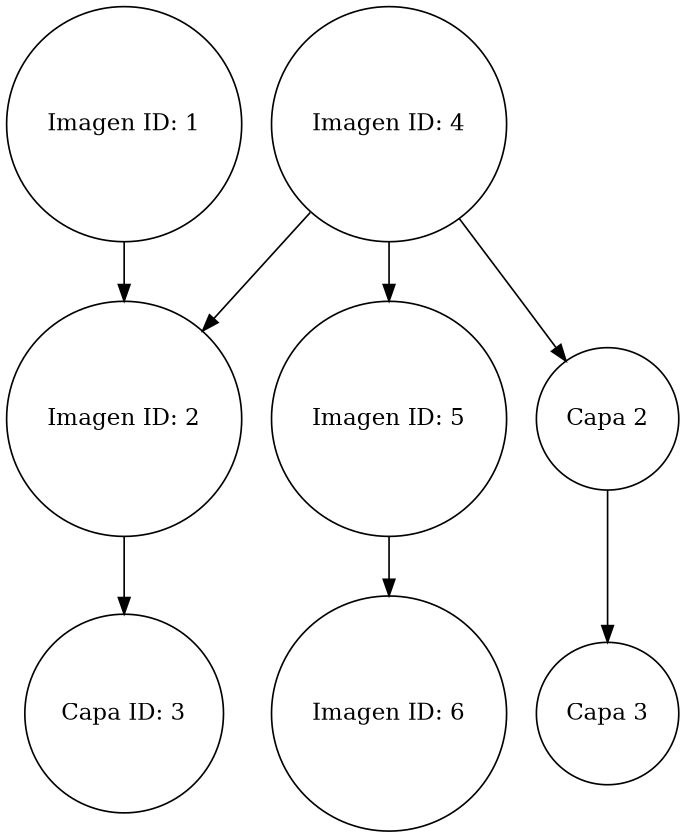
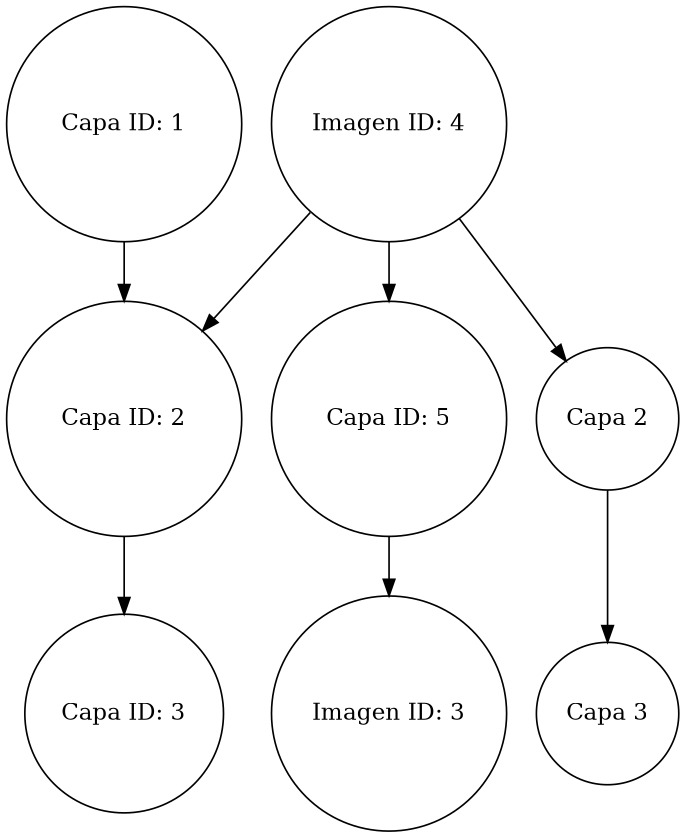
  digraph {
    node [shape=circle]
    n1 [label="Imagen ID: 4"]
-   n2 [label="Imagen ID: 2"]
-   n3 [label="Imagen ID: 5"]
+   n2 [label="Capa ID: 2"]
+   n3 [label="Capa ID: 5"]
    n4 [label="Capa 2"]
    n5 [label="Capa ID: 3"]
-   n6 [label="Imagen ID: 6"]
-   n7 [label="Imagen ID: 1"]
+   n6 [label="Imagen ID: 3"]
+   n7 [label="Capa ID: 1"]
    n8 [label="Capa 3"]
    n1 -> n2
    n1 -> n3
    n1 -> n4
    n2 -> n5
    n3 -> n6
    n4 -> n8
    n7 -> n2
  }
